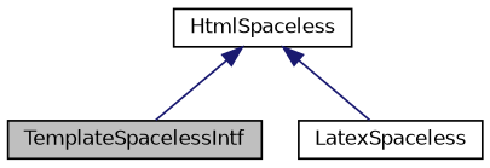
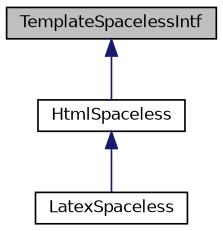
  digraph {
    node [color=black fillcolor=white fontname=Helvetica fontsize=10 shape=record style=filled]
    edge [color=midnightblue dir=back fontname=Helvetica fontsize=10 labelfontname=Helvetica labelfontsize=10 style=solid]
    n1 [fillcolor=grey75 fontcolor=black height=0.2 label=TemplateSpacelessIntf width=0.4]
    n2 [height=0.2 label=HtmlSpaceless width=0.4]
    n3 [height=0.2 label=LatexSpaceless width=0.4]
-   n2 -> n1
+   n1 -> n2
    n2 -> n3
  }
